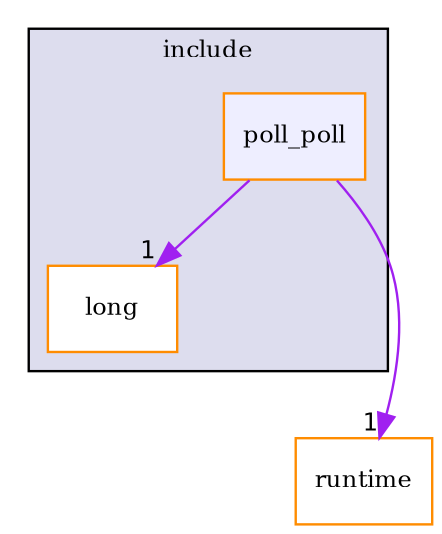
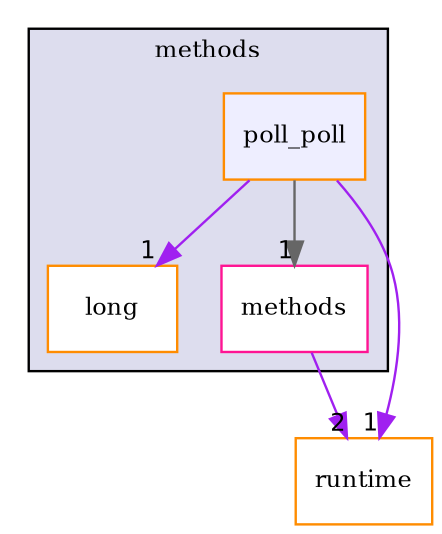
  digraph {
    compound=true
    fontname="DejaVu Serif"
    node [color=darkorange fillcolor=white fontname="DejaVu Serif" fontsize=10 shape=box style=filled]
    edge [color=purple fontname="DejaVu Serif" headlabel=1 labeldistance=1.5 labelfontname=Helvetica labelfontsize=10]
    n1 [label=long]
+   n2 [color=deeppink label=methods]
    n3 [fillcolor="#eeeeff" label=poll_poll pencolor=black]
    n4 [label=runtime]
    subgraph cluster_1 {
      bgcolor="#ddddee"
      fontsize=10
-     label=include
+     label=methods
      pencolor=black
      n1
+     n2
      n3
    }
+   n2 -> n4 [headlabel=2]
    n3 -> n1
+   n3 -> n2 [color=gray40]
    n3 -> n4
  }
